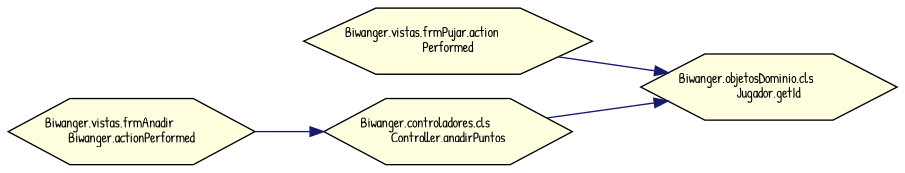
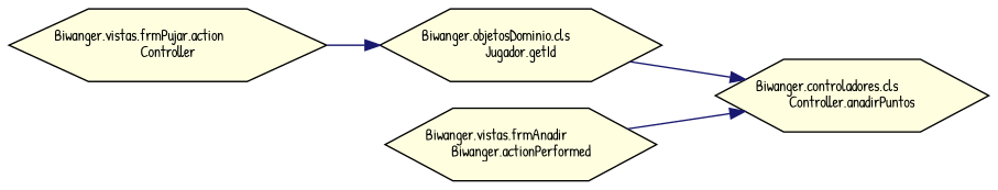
  digraph {
    fontname="Patrick Hand"
    rankdir=RL
    node [color=black fillcolor=lightyellow fontname="Patrick Hand" fontsize=10 shape=hexagon style=filled]
    edge [color=midnightblue dir=back fontname="Patrick Hand" fontsize=10 labelfontname=Helvetica labelfontsize=10 style=solid]
    n1 [fontcolor=black height=0.2 label="Biwanger.objetosDominio.cls\lJugador.getId" width=0.4]
-   n2 [height=0.2 label="Biwanger.vistas.frmPujar.action\lPerformed" width=0.4]
+   n2 [height=0.2 label="Biwanger.vistas.frmPujar.action\lController" width=0.4]
    n3 [height=0.2 label="Biwanger.controladores.cls\lController.anadirPuntos" width=0.4]
    n4 [height=0.2 label="Biwanger.vistas.frmAnadir\lBiwanger.actionPerformed" width=0.4]
    n1 -> n2
-   n1 -> n3
+   n3 -> n1
    n3 -> n4
  }
